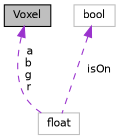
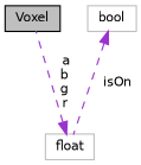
  digraph {
    node [color=grey75 fillcolor=white fontname=Helvetica fontsize=10 shape=record style=filled]
    edge [color=darkorchid3 dir=back fontname=Helvetica fontsize=10 labelfontname=Helvetica labelfontsize=10 style=dashed]
    n1 [color=black fillcolor=grey75 fontcolor=black height=0.2 label=Voxel width=0.4]
    n2 [height=0.2 label=float width=0.4]
    n3 [height=0.2 label=bool width=0.4]
-   n1 -> n2 [label=" a\nb\ng\nr"]
+   n2 -> n1 [label=" a\nb\ng\nr"]
    n3 -> n2 [label=" isOn"]
  }
